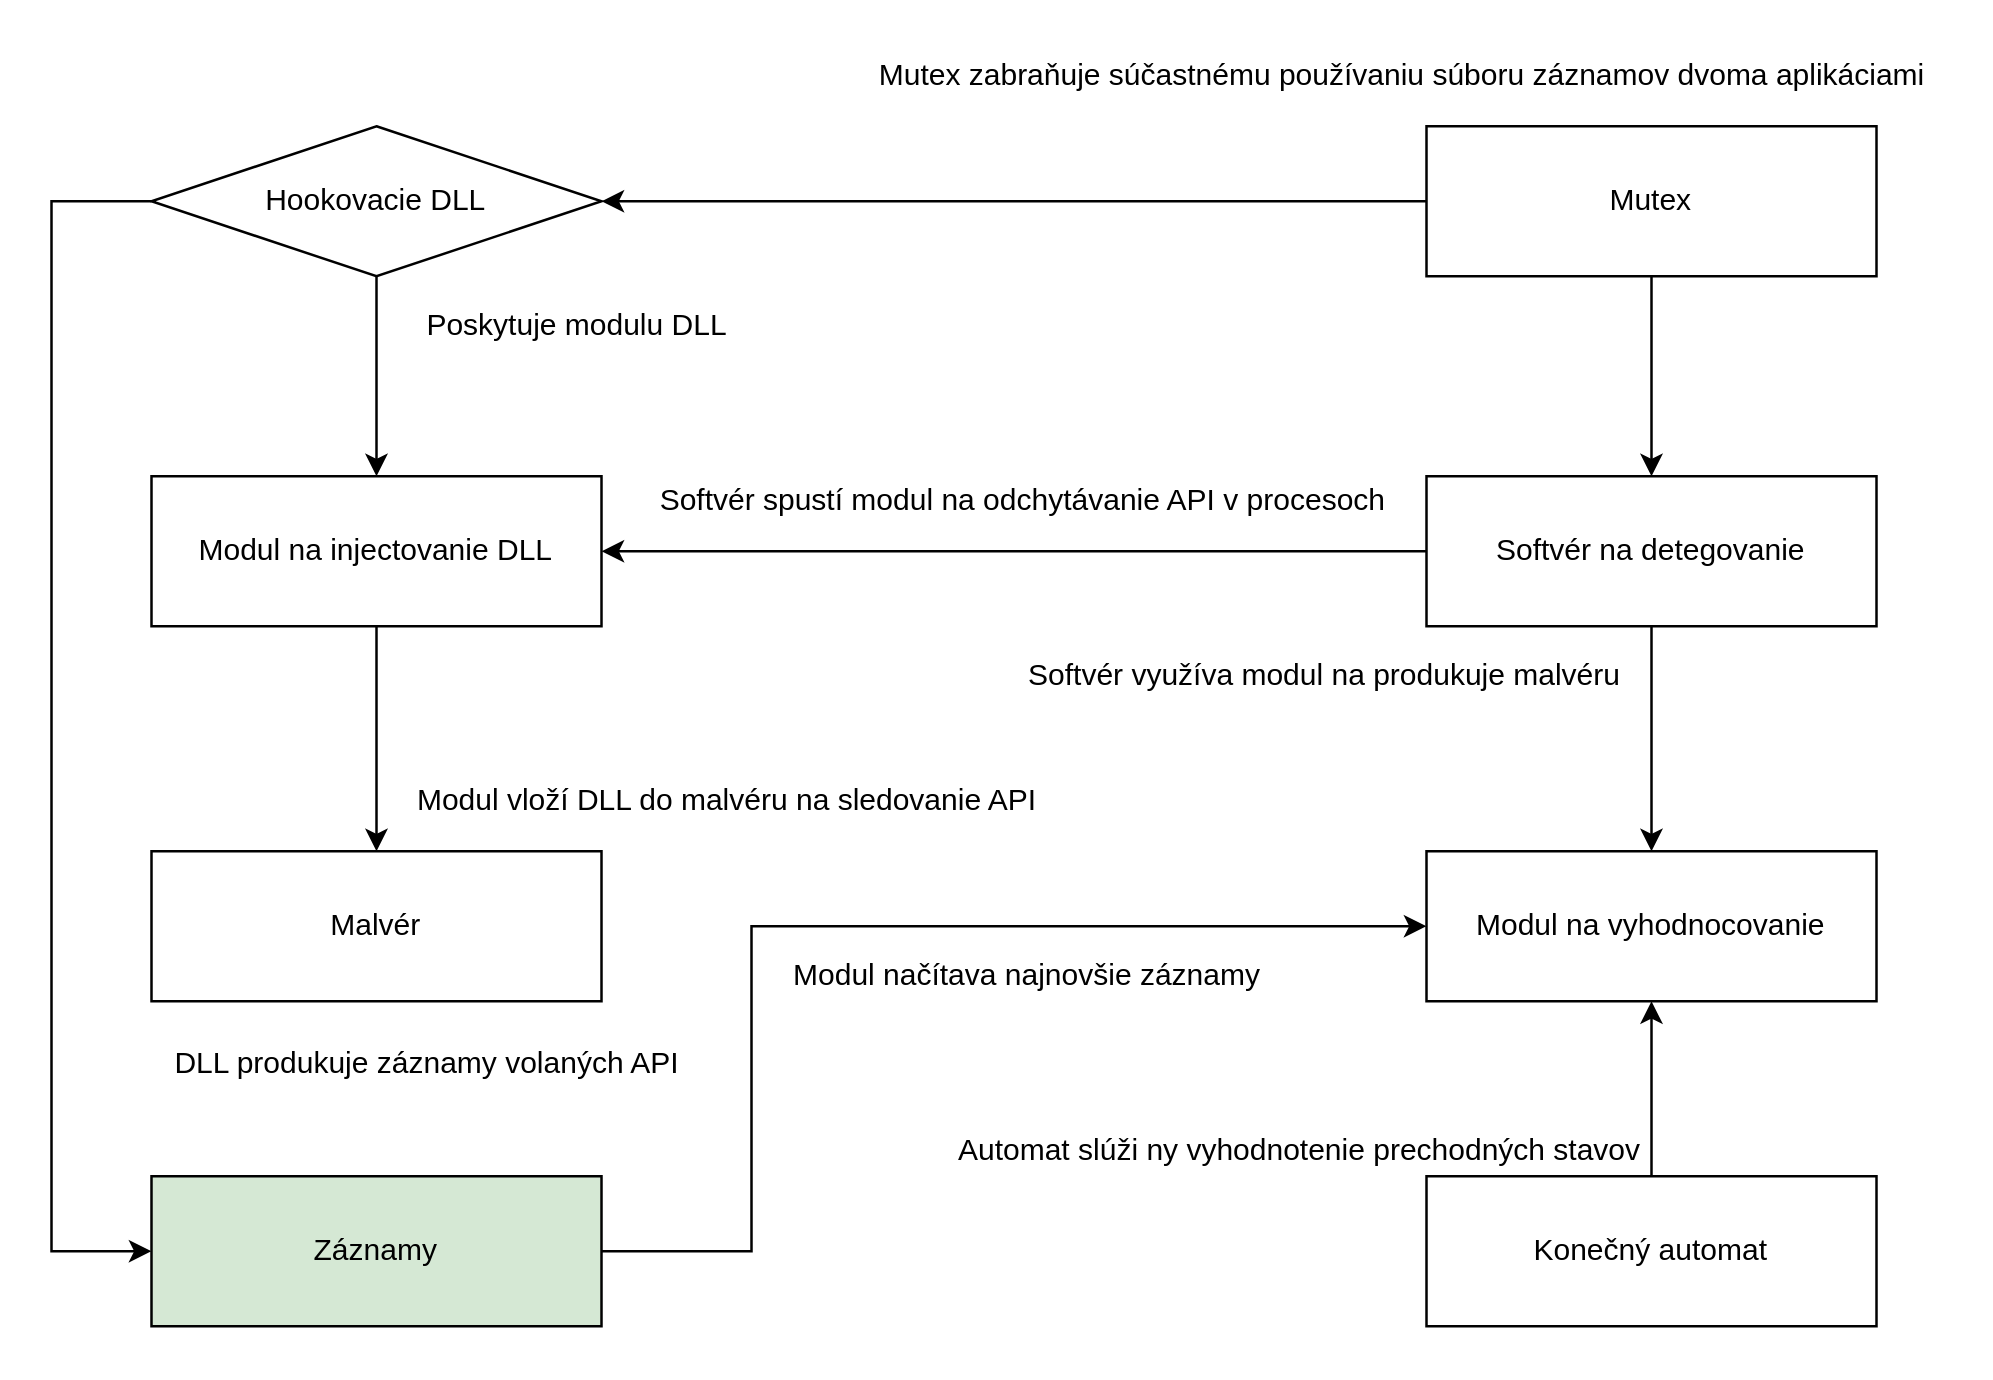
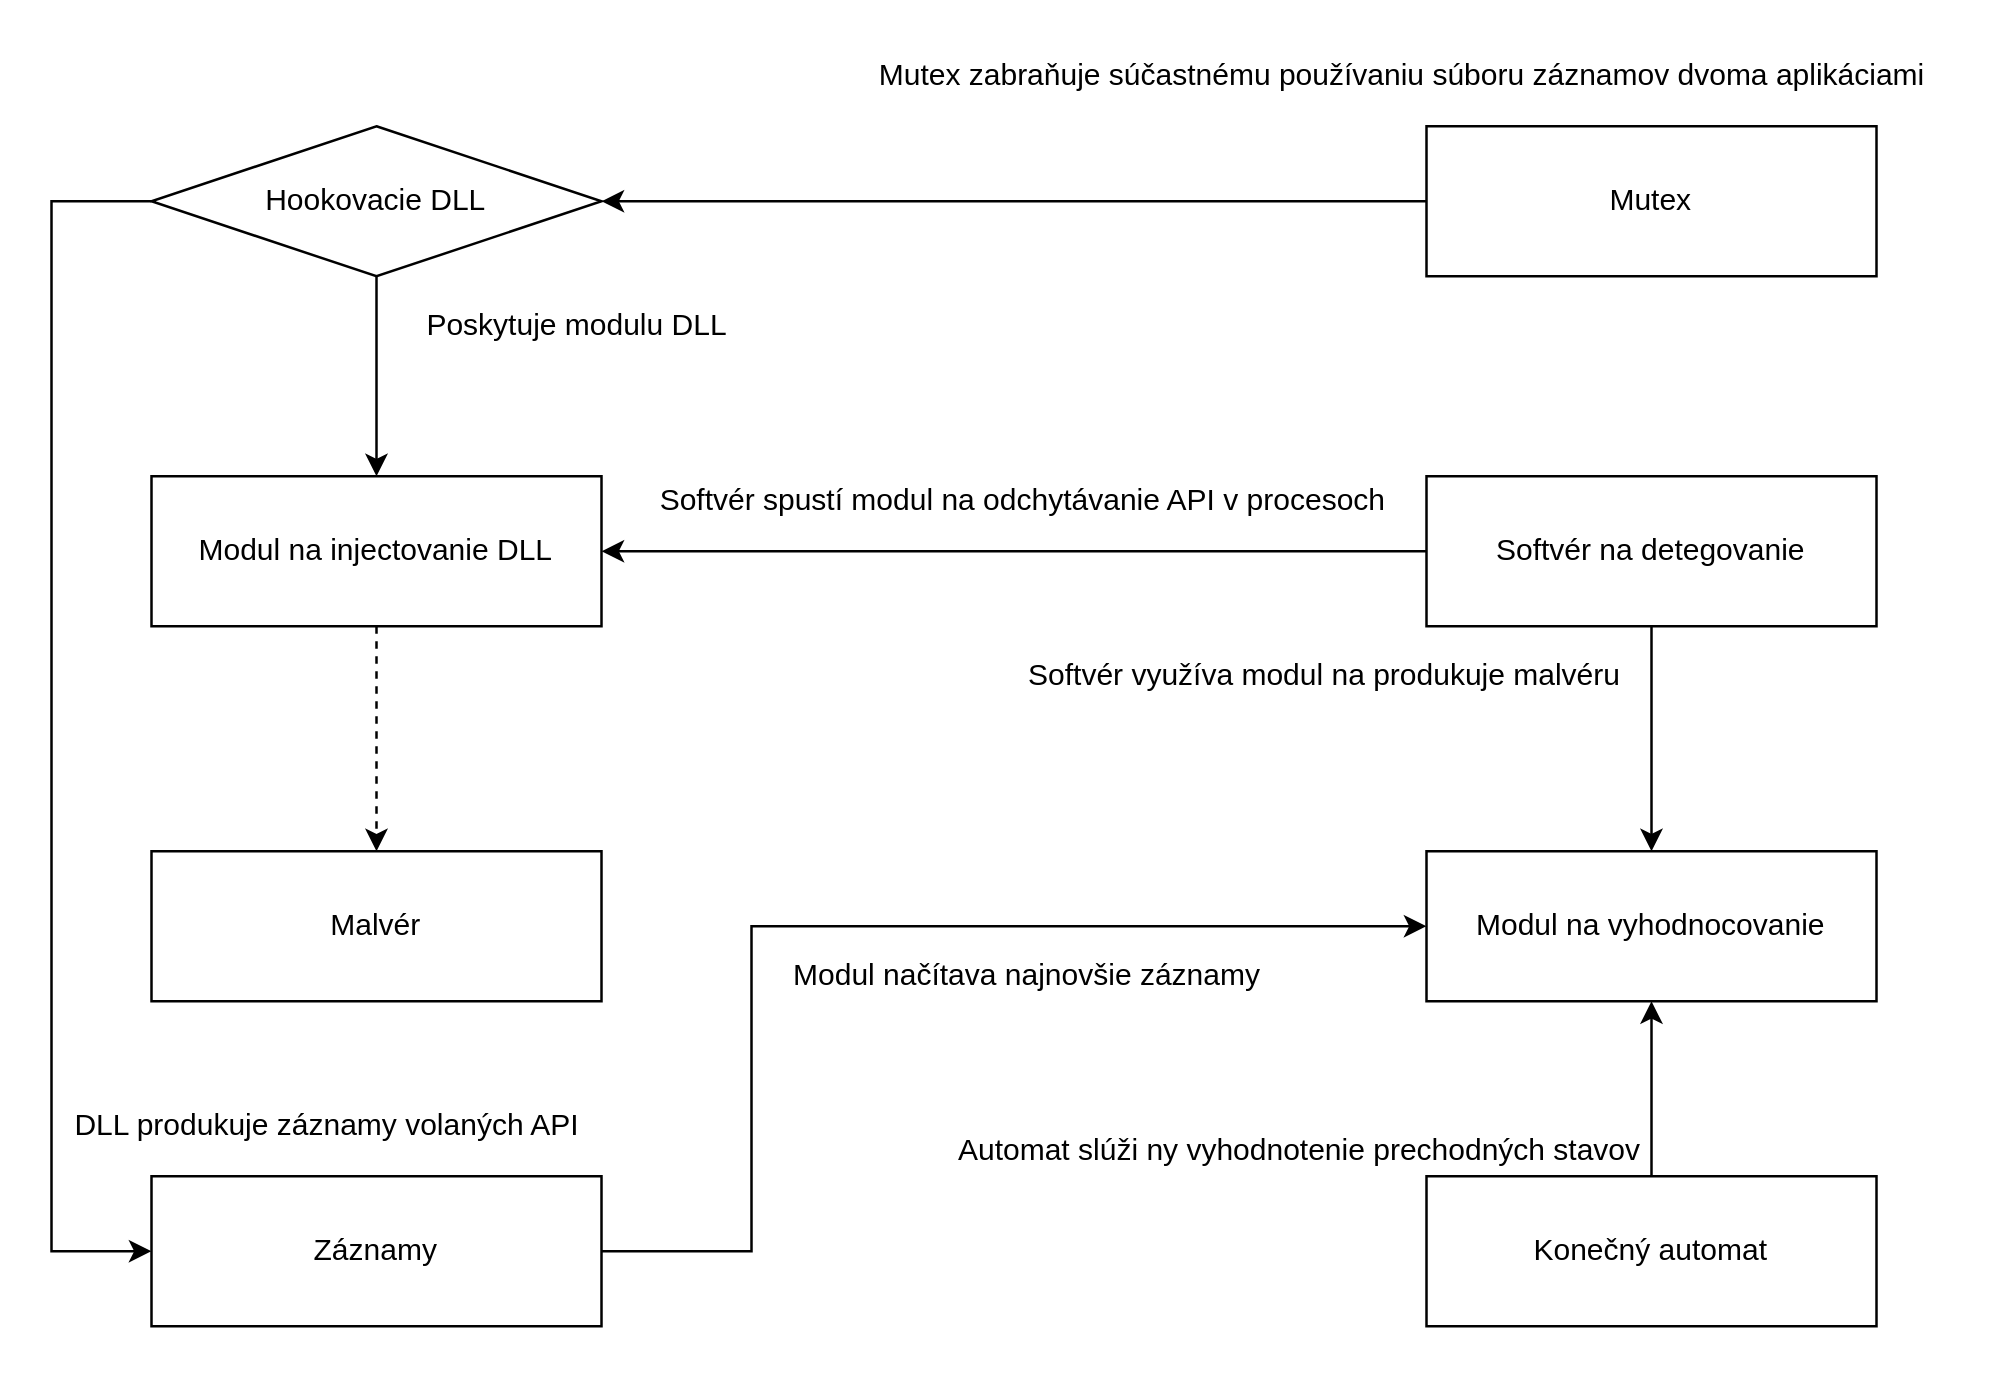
  <mxCell id="0" />
  <mxCell id="1" parent="0" />
  <mxCell id="2" value="Malvér" style="rounded=0;whiteSpace=wrap;html=1;" parent="1" vertex="1"><mxGeometry x="60" y="340" width="180" height="60" as="geometry" /></mxCell>
  <mxCell id="3" style="edgeStyle=orthogonalEdgeStyle;rounded=0;orthogonalLoop=1;jettySize=auto;html=1;entryX=0.5;entryY=0;entryDx=0;entryDy=0;" edge="1" parent="1" source="5" target="10"><mxGeometry relative="1" as="geometry" /></mxCell>
  <mxCell id="4" style="edgeStyle=orthogonalEdgeStyle;rounded=0;orthogonalLoop=1;jettySize=auto;html=1;entryX=0;entryY=0.5;entryDx=0;entryDy=0;" edge="1" parent="1" source="5" target="7"><mxGeometry relative="1" as="geometry"><Array as="points"><mxPoint x="20" y="80" /><mxPoint x="20" y="500" /></Array></mxGeometry></mxCell>
  <mxCell id="5" value="Hookovacie DLL" style="rhombus;whiteSpace=wrap;html=1;" parent="1" vertex="1"><mxGeometry x="60" y="50" width="180" height="60" as="geometry" /></mxCell>
  <mxCell id="6" style="edgeStyle=orthogonalEdgeStyle;rounded=0;orthogonalLoop=1;jettySize=auto;html=1;entryX=0;entryY=0.5;entryDx=0;entryDy=0;" edge="1" parent="1" source="7" target="8"><mxGeometry relative="1" as="geometry"><Array as="points"><mxPoint x="300" y="500" /><mxPoint x="300" y="370" /><mxPoint x="570" y="370" /></Array></mxGeometry></mxCell>
- <mxCell id="7" value="Záznamy" style="rounded=0;whiteSpace=wrap;html=1;fillColor=#d5e8d4;" parent="1" vertex="1"><mxGeometry x="60" y="470" width="180" height="60" as="geometry" /></mxCell>
+ <mxCell id="7" value="Záznamy" style="rounded=0;whiteSpace=wrap;html=1;" parent="1" vertex="1"><mxGeometry x="60" y="470" width="180" height="60" as="geometry" /></mxCell>
  <mxCell id="8" value="Modul na vyhodnocovanie" style="rounded=0;whiteSpace=wrap;html=1;" parent="1" vertex="1"><mxGeometry x="570" y="340" width="180" height="60" as="geometry" /></mxCell>
- <mxCell id="9" style="edgeStyle=orthogonalEdgeStyle;rounded=0;orthogonalLoop=1;jettySize=auto;html=1;entryX=0.5;entryY=0;entryDx=0;entryDy=0;" edge="1" parent="1" source="10" target="2"><mxGeometry relative="1" as="geometry" /></mxCell>
+ <mxCell id="9" style="edgeStyle=orthogonalEdgeStyle;rounded=0;orthogonalLoop=1;jettySize=auto;html=1;entryX=0.5;entryY=0;entryDx=0;entryDy=0;dashed=1;" edge="1" parent="1" source="10" target="2"><mxGeometry relative="1" as="geometry" /></mxCell>
  <mxCell id="10" value="Modul na injectovanie DLL" style="rounded=0;whiteSpace=wrap;html=1;" parent="1" vertex="1"><mxGeometry x="60" y="190" width="180" height="60" as="geometry" /></mxCell>
  <mxCell id="11" style="edgeStyle=orthogonalEdgeStyle;rounded=0;orthogonalLoop=1;jettySize=auto;html=1;entryX=0.5;entryY=1;entryDx=0;entryDy=0;" edge="1" parent="1" source="12" target="8"><mxGeometry relative="1" as="geometry" /></mxCell>
  <mxCell id="12" value="Konečný automat" style="rounded=0;whiteSpace=wrap;html=1;" parent="1" vertex="1"><mxGeometry x="570" y="470" width="180" height="60" as="geometry" /></mxCell>
- <mxCell id="13" style="edgeStyle=orthogonalEdgeStyle;rounded=0;orthogonalLoop=1;jettySize=auto;html=1;entryX=0.5;entryY=0;entryDx=0;entryDy=0;" edge="1" parent="1" source="15" target="20"><mxGeometry relative="1" as="geometry" /></mxCell>
  <mxCell id="14" style="edgeStyle=orthogonalEdgeStyle;rounded=0;orthogonalLoop=1;jettySize=auto;html=1;entryX=1;entryY=0.5;entryDx=0;entryDy=0;" edge="1" parent="1" source="15" target="5"><mxGeometry relative="1" as="geometry" /></mxCell>
  <mxCell id="15" value="Mutex" style="rounded=0;whiteSpace=wrap;html=1;" vertex="1" parent="1"><mxGeometry x="570" y="50" width="180" height="60" as="geometry" /></mxCell>
- <mxCell id="16" value="Modul vloží DLL do malvéru na sledovanie API" style="text;html=1;align=center;verticalAlign=middle;resizable=0;points=[];autosize=1;" vertex="1" parent="1"><mxGeometry x="160" y="310" width="260" height="20" as="geometry" /></mxCell>
  <mxCell id="17" value="Softvér spustí modul na odchytávanie API v procesoch&amp;nbsp;" style="text;html=1;align=center;verticalAlign=middle;resizable=0;points=[];autosize=1;" vertex="1" parent="1"><mxGeometry x="255" y="190" width="310" height="20" as="geometry" /></mxCell>
  <mxCell id="18" style="edgeStyle=orthogonalEdgeStyle;rounded=0;orthogonalLoop=1;jettySize=auto;html=1;entryX=1;entryY=0.5;entryDx=0;entryDy=0;" edge="1" parent="1" source="20" target="10"><mxGeometry relative="1" as="geometry" /></mxCell>
  <mxCell id="19" style="edgeStyle=orthogonalEdgeStyle;rounded=0;orthogonalLoop=1;jettySize=auto;html=1;entryX=0.5;entryY=0;entryDx=0;entryDy=0;" edge="1" parent="1" source="20" target="8"><mxGeometry relative="1" as="geometry" /></mxCell>
  <mxCell id="20" value="Softvér na detegovanie" style="rounded=0;whiteSpace=wrap;html=1;" parent="1" vertex="1"><mxGeometry x="570" y="190" width="180" height="60" as="geometry" /></mxCell>
  <mxCell id="21" value="Poskytuje modulu DLL" style="text;html=1;align=center;verticalAlign=middle;resizable=0;points=[];autosize=1;" vertex="1" parent="1"><mxGeometry x="160" y="120" width="140" height="20" as="geometry" /></mxCell>
  <mxCell id="22" value="Softvér využíva modul na produkuje malvéru" style="text;html=1;align=center;verticalAlign=middle;resizable=0;points=[];autosize=1;" vertex="1" parent="1"><mxGeometry x="394" y="260" width="270" height="20" as="geometry" /></mxCell>
- <mxCell id="23" value="DLL produkuje záznamy volaných API" style="text;html=1;align=center;verticalAlign=middle;resizable=0;points=[];autosize=1;" vertex="1" parent="1"><mxGeometry x="60" y="415" width="220" height="20" as="geometry" /></mxCell>
+ <mxCell id="23" value="DLL produkuje záznamy volaných API" style="text;html=1;align=center;verticalAlign=middle;resizable=0;points=[];autosize=1;" vertex="1" parent="1"><mxGeometry x="20" y="440" width="220" height="20" as="geometry" /></mxCell>
  <mxCell id="24" value="Automat slúži ny vyhodnotenie prechodných stavov" style="text;html=1;align=center;verticalAlign=middle;resizable=0;points=[];autosize=1;" vertex="1" parent="1"><mxGeometry x="374" y="450" width="290" height="20" as="geometry" /></mxCell>
  <mxCell id="25" value="Modul načítava najnovšie záznamy" style="text;html=1;align=center;verticalAlign=middle;resizable=0;points=[];autosize=1;" vertex="1" parent="1"><mxGeometry x="310" y="380" width="200" height="20" as="geometry" /></mxCell>
  <mxCell id="26" value="Mutex zabraňuje súčastnému používaniu súboru záznamov dvoma aplikáciami" style="text;html=1;align=center;verticalAlign=middle;resizable=0;points=[];autosize=1;" vertex="1" parent="1"><mxGeometry x="345" y="20" width="430" height="20" as="geometry" /></mxCell>
